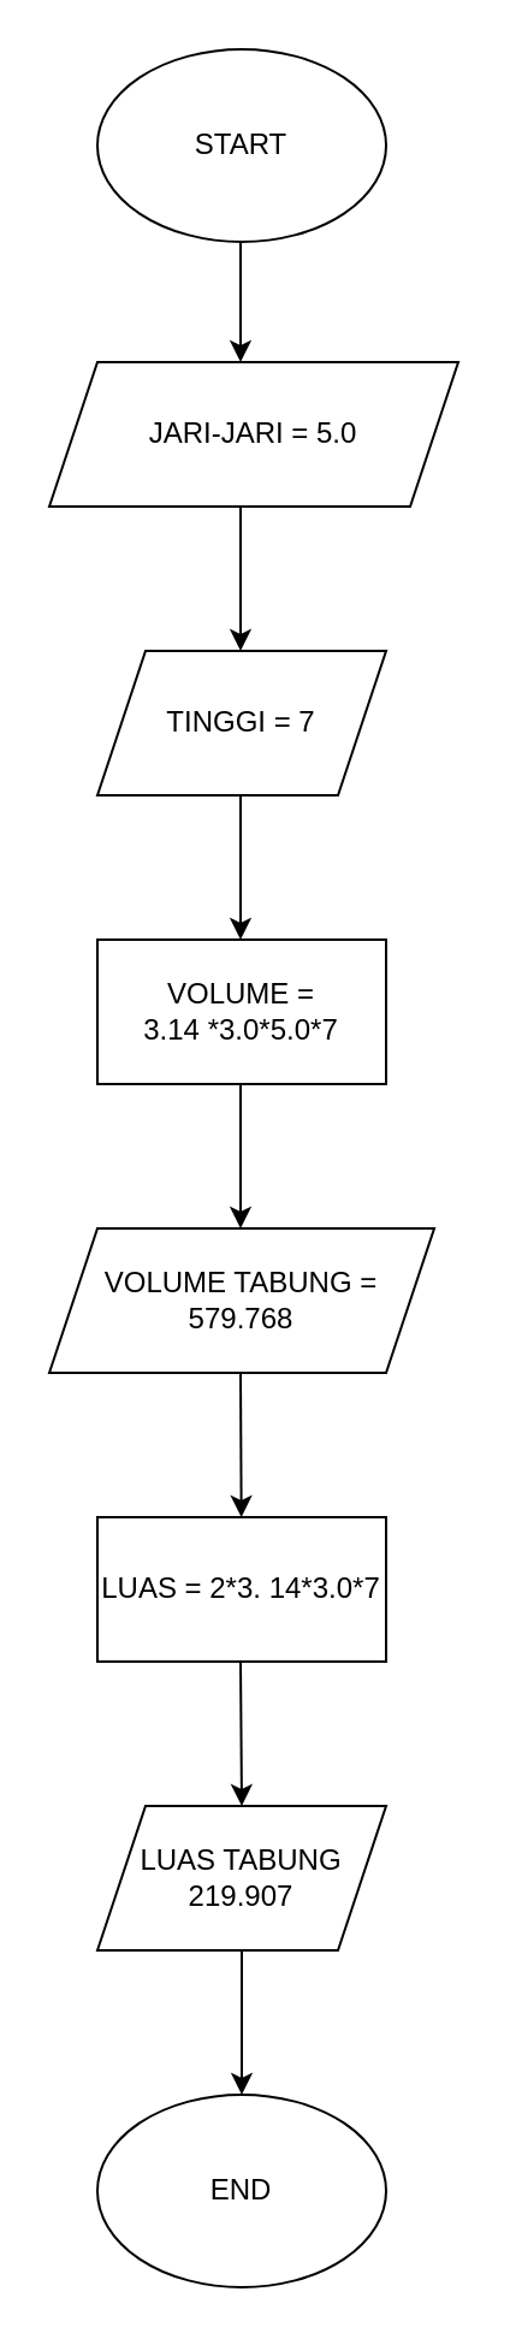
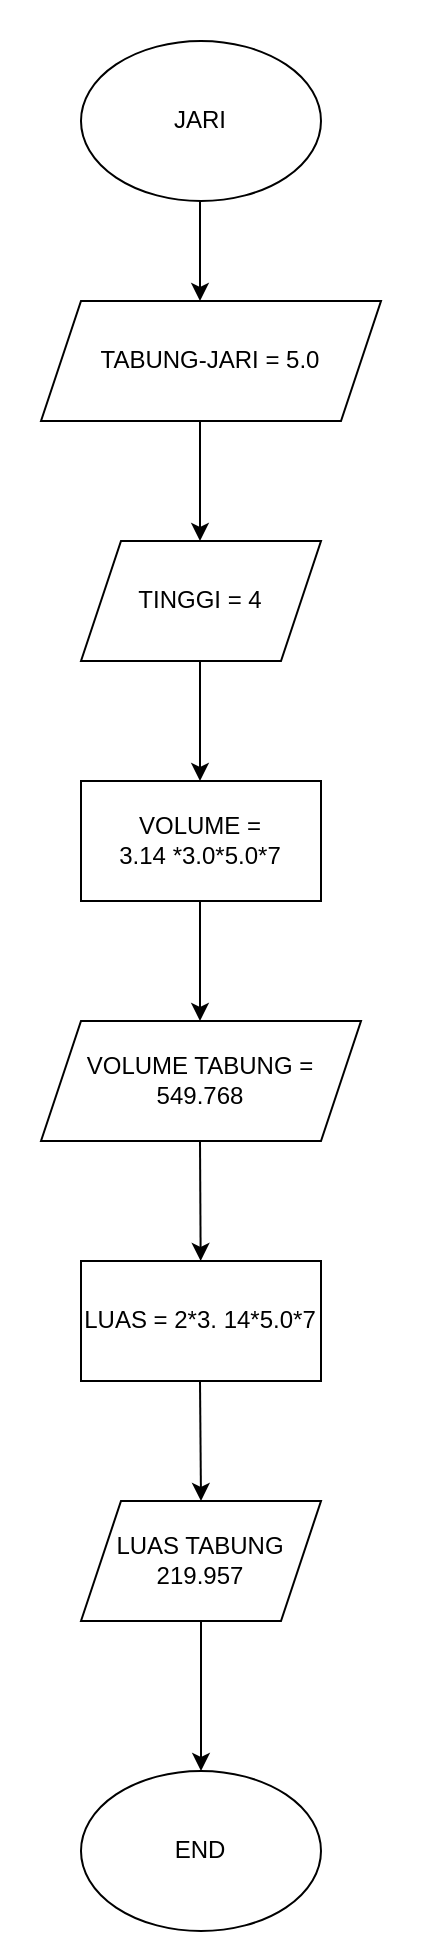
  <mxCell id="0" />
  <mxCell id="1" parent="0" />
- <mxCell id="2" value="START" style="ellipse;whiteSpace=wrap;html=1;" vertex="1" parent="1"><mxGeometry x="40" width="120" height="80" as="geometry" y="20" /></mxCell>
- <mxCell id="3" value="JARI-JARI = 5.0" style="shape=parallelogram;perimeter=parallelogramPerimeter;whiteSpace=wrap;html=1;fixedSize=1;" vertex="1" parent="1"><mxGeometry x="20" y="150" width="170" height="60" as="geometry" /></mxCell>
+ <mxCell id="2" value="JARI" style="ellipse;whiteSpace=wrap;html=1;" vertex="1" parent="1"><mxGeometry x="40" width="120" height="80" as="geometry" y="20" /></mxCell>
+ <mxCell id="3" value="TABUNG-JARI = 5.0" style="shape=parallelogram;perimeter=parallelogramPerimeter;whiteSpace=wrap;html=1;fixedSize=1;" vertex="1" parent="1"><mxGeometry x="20" y="150" width="170" height="60" as="geometry" /></mxCell>
  <mxCell id="4" value="" style="endArrow=classic;html=1;rounded=0;" edge="1" parent="1"><mxGeometry width="50" height="50" relative="1" as="geometry"><mxPoint x="99.5" y="100" as="sourcePoint" /><mxPoint x="99.5" y="150" as="targetPoint" /></mxGeometry></mxCell>
  <mxCell id="5" value="" style="endArrow=classic;html=1;rounded=0;" edge="1" parent="1"><mxGeometry width="50" height="50" relative="1" as="geometry"><mxPoint x="99.5" y="210" as="sourcePoint" /><mxPoint x="99.5" y="270" as="targetPoint" /><Array as="points"><mxPoint x="99.5" y="250" /></Array></mxGeometry></mxCell>
- <mxCell id="6" value="TINGGI = 7" style="shape=parallelogram;perimeter=parallelogramPerimeter;whiteSpace=wrap;html=1;fixedSize=1;" vertex="1" parent="1"><mxGeometry x="40" y="270" width="120" height="60" as="geometry" /></mxCell>
+ <mxCell id="6" value="TINGGI = 4" style="shape=parallelogram;perimeter=parallelogramPerimeter;whiteSpace=wrap;html=1;fixedSize=1;" vertex="1" parent="1"><mxGeometry x="40" y="270" width="120" height="60" as="geometry" /></mxCell>
  <mxCell id="7" value="" style="endArrow=classic;html=1;rounded=0;" edge="1" parent="1"><mxGeometry width="50" height="50" relative="1" as="geometry"><mxPoint x="99.5" y="330" as="sourcePoint" /><mxPoint x="99.5" y="390" as="targetPoint" /></mxGeometry></mxCell>
  <mxCell id="8" value="" style="endArrow=classic;html=1;rounded=0;" edge="1" parent="1"><mxGeometry width="50" height="50" relative="1" as="geometry"><mxPoint x="99.5" y="450" as="sourcePoint" /><mxPoint x="99.5" y="510" as="targetPoint" /></mxGeometry></mxCell>
  <mxCell id="9" value="VOLUME =&lt;br&gt;3.14 *3.0*5.0*7" style="rounded=0;whiteSpace=wrap;html=1;" vertex="1" parent="1"><mxGeometry x="40" y="390" width="120" height="60" as="geometry" /></mxCell>
- <mxCell id="10" value="VOLUME TABUNG =&lt;br&gt;579.768" style="shape=parallelogram;perimeter=parallelogramPerimeter;whiteSpace=wrap;html=1;fixedSize=1;" vertex="1" parent="1"><mxGeometry x="20" y="510" width="160" height="60" as="geometry" /></mxCell>
+ <mxCell id="10" value="VOLUME TABUNG =&lt;br&gt;549.768" style="shape=parallelogram;perimeter=parallelogramPerimeter;whiteSpace=wrap;html=1;fixedSize=1;" vertex="1" parent="1"><mxGeometry x="20" y="510" width="160" height="60" as="geometry" /></mxCell>
  <mxCell id="11" value="" style="endArrow=classic;html=1;rounded=0;" edge="1" parent="1" target="12"><mxGeometry width="50" height="50" relative="1" as="geometry"><mxPoint x="99.5" y="570" as="sourcePoint" /><mxPoint x="99.5" y="630" as="targetPoint" /><Array as="points"><mxPoint x="99.5" y="570" /></Array></mxGeometry></mxCell>
- <mxCell id="12" value="LUAS = 2*3. 14*3.0*7" style="rounded=0;whiteSpace=wrap;html=1;" vertex="1" parent="1"><mxGeometry x="40" y="630" width="120" height="60" as="geometry" /></mxCell>
+ <mxCell id="12" value="LUAS = 2*3. 14*5.0*7" style="rounded=0;whiteSpace=wrap;html=1;" vertex="1" parent="1"><mxGeometry x="40" y="630" width="120" height="60" as="geometry" /></mxCell>
  <mxCell id="13" value="" style="endArrow=classic;html=1;rounded=0;" edge="1" parent="1"><mxGeometry width="50" height="50" relative="1" as="geometry"><mxPoint x="99.5" y="690" as="sourcePoint" /><mxPoint x="100" y="750" as="targetPoint" /></mxGeometry></mxCell>
- <mxCell id="14" value="LUAS TABUNG&lt;br&gt;219.907" style="shape=parallelogram;perimeter=parallelogramPerimeter;whiteSpace=wrap;html=1;fixedSize=1;" vertex="1" parent="1"><mxGeometry x="40" y="750" width="120" height="60" as="geometry" /></mxCell>
+ <mxCell id="14" value="LUAS TABUNG&lt;br&gt;219.957" style="shape=parallelogram;perimeter=parallelogramPerimeter;whiteSpace=wrap;html=1;fixedSize=1;" vertex="1" parent="1"><mxGeometry x="40" y="750" width="120" height="60" as="geometry" /></mxCell>
  <mxCell id="15" value="" style="endArrow=classic;html=1;rounded=0;" edge="1" parent="1" target="16"><mxGeometry width="50" height="50" relative="1" as="geometry"><mxPoint x="100" y="810" as="sourcePoint" /><mxPoint x="100" y="870" as="targetPoint" /></mxGeometry></mxCell>
- <mxCell id="16" value="END" style="ellipse;whiteSpace=wrap;html=1;" vertex="1" parent="1"><mxGeometry x="40" y="870" width="120" height="80" as="geometry" /></mxCell>
+ <mxCell id="16" value="END" style="ellipse;whiteSpace=wrap;html=1;" vertex="1" parent="1"><mxGeometry x="40" y="885" width="120" height="80" as="geometry" /></mxCell>
